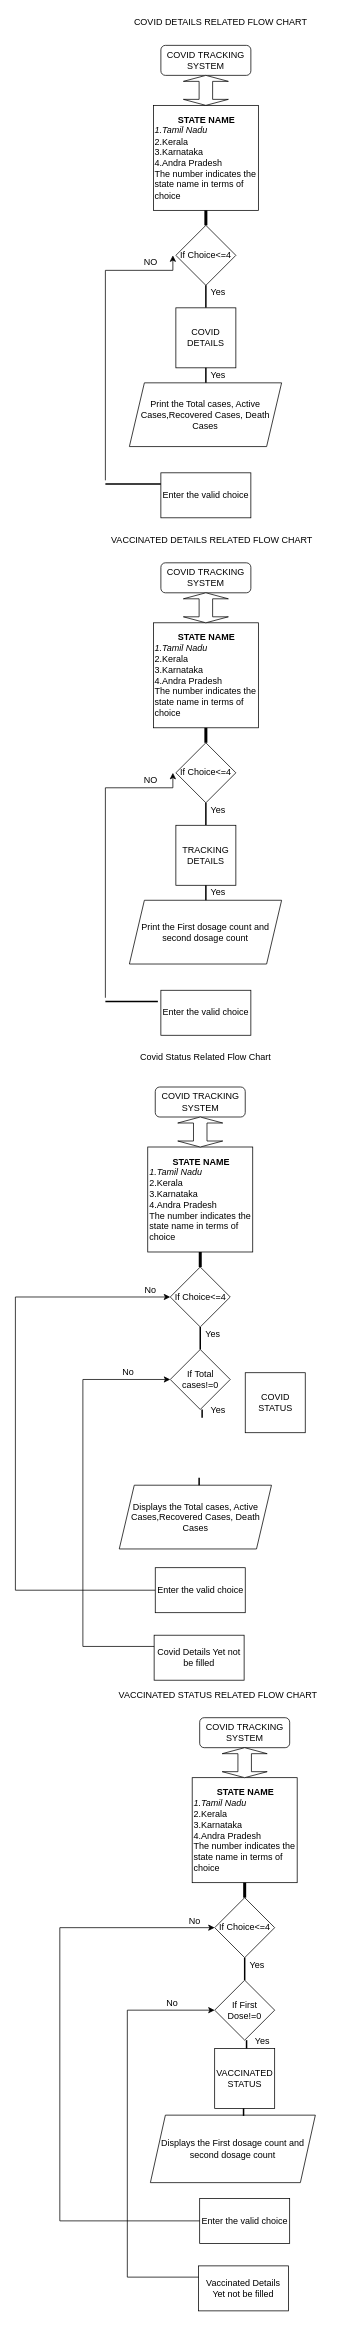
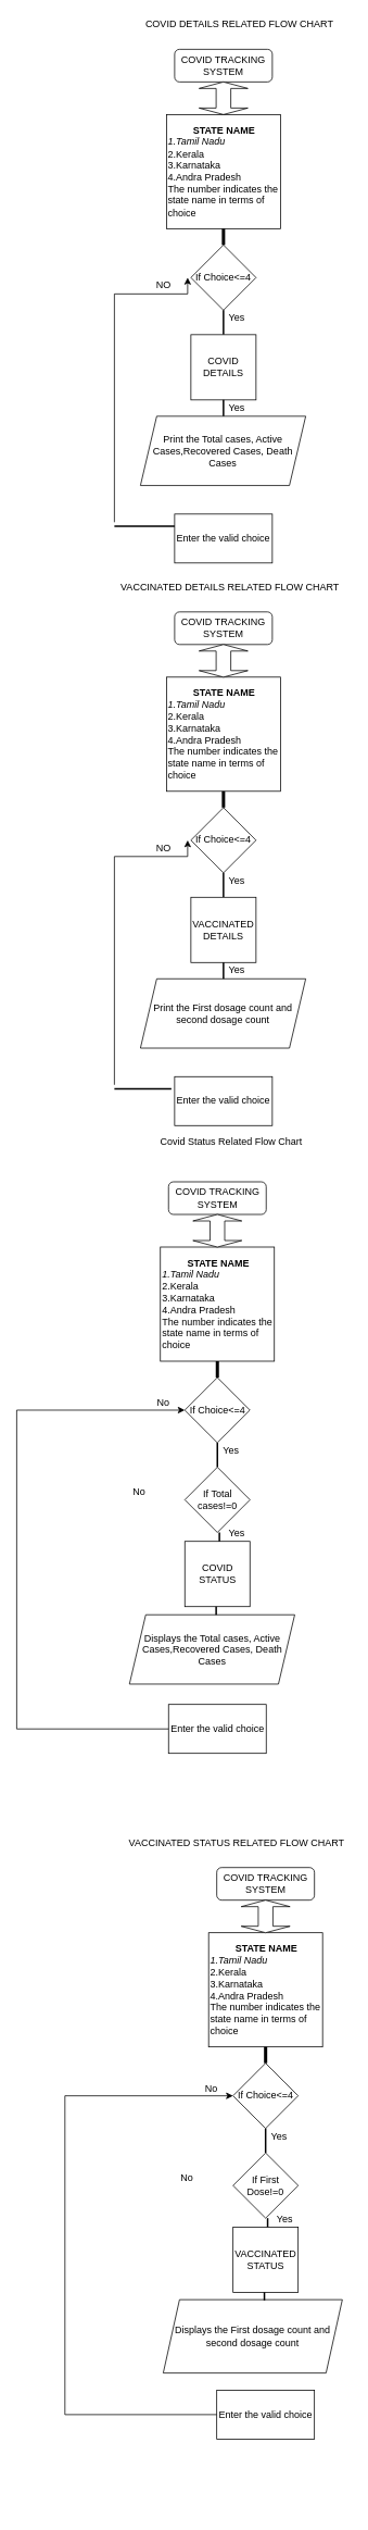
  <mxCell id="0" />
  <mxCell id="1" parent="0" />
  <mxCell id="2" value="COVID TRACKING SYSTEM" style="rounded=1;whiteSpace=wrap;html=1;fontSize=12;glass=0;strokeWidth=1;shadow=0;" parent="1" vertex="1"><mxGeometry x="214" y="60" width="120" height="40" as="geometry" /></mxCell>
  <mxCell id="3" value="&lt;div style=&quot;text-align: center&quot;&gt;&lt;b&gt;STATE NAME&lt;/b&gt;&lt;/div&gt;&lt;i&gt;1.Tamil Nadu&lt;br&gt;&lt;/i&gt;2.Kerala&lt;br&gt;3.Karnataka&lt;br&gt;4.Andra Pradesh&lt;br&gt;The number indicates the state name in terms of choice" style="whiteSpace=wrap;html=1;aspect=fixed;fontSize=12;align=left;" parent="1" vertex="1"><mxGeometry x="204" y="140" width="140" height="140" as="geometry" /></mxCell>
  <mxCell id="4" value="" style="shape=doubleArrow;direction=south;whiteSpace=wrap;html=1;fontSize=12;" parent="1" vertex="1"><mxGeometry x="244" y="100" width="60" height="40" as="geometry" /></mxCell>
  <mxCell id="5" value="If Choice&amp;lt;=4" style="rhombus;whiteSpace=wrap;html=1;fontSize=12;" parent="1" vertex="1"><mxGeometry x="234" y="300" width="80" height="80" as="geometry" /></mxCell>
  <mxCell id="6" value="" style="line;strokeWidth=4;direction=south;html=1;perimeter=backbonePerimeter;points=[];outlineConnect=0;fontSize=12;" parent="1" vertex="1"><mxGeometry x="269" y="280" width="10" height="20" as="geometry" /></mxCell>
  <mxCell id="7" value="" style="line;strokeWidth=2;direction=south;html=1;fontSize=12;" parent="1" vertex="1"><mxGeometry x="269" y="380" width="10" height="30" as="geometry" /></mxCell>
  <mxCell id="8" value="COVID DETAILS" style="whiteSpace=wrap;html=1;aspect=fixed;fontSize=12;" parent="1" vertex="1"><mxGeometry x="234" y="410" width="80" height="80" as="geometry" /></mxCell>
  <mxCell id="9" value="Yes" style="text;html=1;align=center;verticalAlign=middle;resizable=0;points=[];autosize=1;strokeColor=none;fillColor=none;fontSize=12;" parent="1" vertex="1"><mxGeometry x="270" y="380" width="40" height="20" as="geometry" /></mxCell>
  <mxCell id="10" value="Print the Total cases, Active Cases,Recovered Cases, Death Cases" style="shape=parallelogram;perimeter=parallelogramPerimeter;whiteSpace=wrap;html=1;fixedSize=1;fontSize=12;align=center;" parent="1" vertex="1"><mxGeometry x="172" y="510" width="203" height="85" as="geometry" /></mxCell>
  <mxCell id="11" value="" style="line;strokeWidth=2;direction=south;html=1;fontSize=12;" parent="1" vertex="1"><mxGeometry x="269" y="490" width="10" height="20" as="geometry" /></mxCell>
  <mxCell id="12" value="Yes" style="text;html=1;align=center;verticalAlign=middle;resizable=0;points=[];autosize=1;strokeColor=none;fillColor=none;fontSize=12;" parent="1" vertex="1"><mxGeometry x="270" y="490" width="40" height="20" as="geometry" /></mxCell>
  <mxCell id="13" value="Enter the valid choice" style="rounded=0;whiteSpace=wrap;html=1;fontSize=12;" parent="1" vertex="1"><mxGeometry x="214" y="630" width="120" height="60" as="geometry" /></mxCell>
  <mxCell id="14" value="" style="edgeStyle=elbowEdgeStyle;elbow=vertical;endArrow=classic;html=1;rounded=0;fontSize=12;" parent="1" edge="1"><mxGeometry width="50" height="50" relative="1" as="geometry"><mxPoint x="140" y="640" as="sourcePoint" /><mxPoint x="230" y="340" as="targetPoint" /><Array as="points"><mxPoint x="100" y="360" /></Array></mxGeometry></mxCell>
  <mxCell id="15" value="" style="line;strokeWidth=2;html=1;fontSize=12;" parent="1" vertex="1"><mxGeometry x="140" y="480" width="74" height="330" as="geometry" /></mxCell>
  <mxCell id="16" value="NO" style="text;html=1;align=center;verticalAlign=middle;resizable=0;points=[];autosize=1;strokeColor=none;fillColor=none;fontSize=12;" parent="1" vertex="1"><mxGeometry x="185" y="340" width="30" height="20" as="geometry" /></mxCell>
  <mxCell id="17" value="COVID TRACKING SYSTEM" style="rounded=1;whiteSpace=wrap;html=1;fontSize=12;glass=0;strokeWidth=1;shadow=0;" parent="1" vertex="1"><mxGeometry x="214" y="750" width="120" height="40" as="geometry" /></mxCell>
  <mxCell id="18" value="&lt;div style=&quot;text-align: center&quot;&gt;&lt;b&gt;STATE NAME&lt;/b&gt;&lt;/div&gt;&lt;i&gt;1.Tamil Nadu&lt;br&gt;&lt;/i&gt;2.Kerala&lt;br&gt;3.Karnataka&lt;br&gt;4.Andra Pradesh&lt;br&gt;The number indicates the state name in terms of choice" style="whiteSpace=wrap;html=1;aspect=fixed;fontSize=12;align=left;" parent="1" vertex="1"><mxGeometry x="204" y="830" width="140" height="140" as="geometry" /></mxCell>
  <mxCell id="19" value="" style="shape=doubleArrow;direction=south;whiteSpace=wrap;html=1;fontSize=12;" parent="1" vertex="1"><mxGeometry x="244" y="790" width="60" height="40" as="geometry" /></mxCell>
  <mxCell id="20" value="If Choice&amp;lt;=4" style="rhombus;whiteSpace=wrap;html=1;fontSize=12;" parent="1" vertex="1"><mxGeometry x="234" y="990" width="80" height="80" as="geometry" /></mxCell>
  <mxCell id="21" value="" style="line;strokeWidth=4;direction=south;html=1;perimeter=backbonePerimeter;points=[];outlineConnect=0;fontSize=12;" parent="1" vertex="1"><mxGeometry x="269" y="970" width="10" height="20" as="geometry" /></mxCell>
  <mxCell id="22" value="" style="line;strokeWidth=2;direction=south;html=1;fontSize=12;" parent="1" vertex="1"><mxGeometry x="269" y="1070" width="10" height="30" as="geometry" /></mxCell>
- <mxCell id="23" value="TRACKING DETAILS" style="whiteSpace=wrap;html=1;aspect=fixed;fontSize=12;" parent="1" vertex="1"><mxGeometry x="234" y="1100" width="80" height="80" as="geometry" /></mxCell>
+ <mxCell id="23" value="VACCINATED DETAILS" style="whiteSpace=wrap;html=1;aspect=fixed;fontSize=12;" parent="1" vertex="1"><mxGeometry x="234" y="1100" width="80" height="80" as="geometry" /></mxCell>
  <mxCell id="24" value="Yes" style="text;html=1;align=center;verticalAlign=middle;resizable=0;points=[];autosize=1;strokeColor=none;fillColor=none;fontSize=12;" parent="1" vertex="1"><mxGeometry x="270" y="1070" width="40" height="20" as="geometry" /></mxCell>
  <mxCell id="25" value="Print the First dosage count and second dosage count" style="shape=parallelogram;perimeter=parallelogramPerimeter;whiteSpace=wrap;html=1;fixedSize=1;fontSize=12;align=center;" parent="1" vertex="1"><mxGeometry x="172" y="1200" width="203" height="85" as="geometry" /></mxCell>
  <mxCell id="26" value="" style="line;strokeWidth=2;direction=south;html=1;fontSize=12;" parent="1" vertex="1"><mxGeometry x="269" y="1180" width="10" height="20" as="geometry" /></mxCell>
  <mxCell id="27" value="Yes" style="text;html=1;align=center;verticalAlign=middle;resizable=0;points=[];autosize=1;strokeColor=none;fillColor=none;fontSize=12;" parent="1" vertex="1"><mxGeometry x="270" y="1180" width="40" height="20" as="geometry" /></mxCell>
  <mxCell id="28" value="Enter the valid choice" style="rounded=0;whiteSpace=wrap;html=1;fontSize=12;" parent="1" vertex="1"><mxGeometry x="214" y="1320" width="120" height="60" as="geometry" /></mxCell>
  <mxCell id="29" value="" style="edgeStyle=elbowEdgeStyle;elbow=vertical;endArrow=classic;html=1;rounded=0;fontSize=12;" parent="1" edge="1"><mxGeometry width="50" height="50" relative="1" as="geometry"><mxPoint x="140" y="1330" as="sourcePoint" /><mxPoint x="230" y="1030" as="targetPoint" /><Array as="points"><mxPoint x="100" y="1050" /></Array></mxGeometry></mxCell>
  <mxCell id="30" value="NO" style="text;html=1;align=center;verticalAlign=middle;resizable=0;points=[];autosize=1;strokeColor=none;fillColor=none;fontSize=12;" parent="1" vertex="1"><mxGeometry x="185" y="1030" width="30" height="20" as="geometry" /></mxCell>
  <mxCell id="31" value="&amp;nbsp; &amp;nbsp; &amp;nbsp; &amp;nbsp; &amp;nbsp; &amp;nbsp; &amp;nbsp; &amp;nbsp; &amp;nbsp; &amp;nbsp; &amp;nbsp; &amp;nbsp; &amp;nbsp; COVID DETAILS RELATED FLOW CHART" style="text;html=1;align=center;verticalAlign=middle;resizable=0;points=[];autosize=1;strokeColor=none;fillColor=none;fontSize=12;" parent="1" vertex="1"><mxGeometry x="85" y="20" width="330" height="20" as="geometry" /></mxCell>
  <mxCell id="32" value="&amp;nbsp; &amp;nbsp; &amp;nbsp; &amp;nbsp; &amp;nbsp; &amp;nbsp; &amp;nbsp;VACCINATED DETAILS RELATED FLOW CHART" style="text;html=1;align=center;verticalAlign=middle;resizable=0;points=[];autosize=1;strokeColor=none;fillColor=none;fontSize=12;" parent="1" vertex="1"><mxGeometry x="95" y="710" width="330" height="20" as="geometry" /></mxCell>
  <mxCell id="33" value="" style="line;strokeWidth=2;html=1;fontSize=12;" parent="1" vertex="1"><mxGeometry x="140" y="1330" width="70" height="10" as="geometry" /></mxCell>
  <mxCell id="34" value="COVID TRACKING SYSTEM" style="rounded=1;whiteSpace=wrap;html=1;fontSize=12;glass=0;strokeWidth=1;shadow=0;" parent="1" vertex="1"><mxGeometry x="206.5" y="1449" width="120" height="40" as="geometry" /></mxCell>
  <mxCell id="35" value="&lt;div style=&quot;text-align: center&quot;&gt;&lt;b&gt;STATE NAME&lt;/b&gt;&lt;/div&gt;&lt;i&gt;1.Tamil Nadu&lt;br&gt;&lt;/i&gt;2.Kerala&lt;br&gt;3.Karnataka&lt;br&gt;4.Andra Pradesh&lt;br&gt;The number indicates the state name in terms of choice" style="whiteSpace=wrap;html=1;aspect=fixed;fontSize=12;align=left;" parent="1" vertex="1"><mxGeometry x="196.5" y="1529" width="140" height="140" as="geometry" /></mxCell>
  <mxCell id="36" value="" style="shape=doubleArrow;direction=south;whiteSpace=wrap;html=1;fontSize=12;" parent="1" vertex="1"><mxGeometry x="236.5" y="1489" width="60" height="40" as="geometry" /></mxCell>
  <mxCell id="37" value="If Choice&amp;lt;=4" style="rhombus;whiteSpace=wrap;html=1;fontSize=12;" parent="1" vertex="1"><mxGeometry x="226.5" y="1689" width="80" height="80" as="geometry" /></mxCell>
  <mxCell id="38" value="" style="line;strokeWidth=4;direction=south;html=1;perimeter=backbonePerimeter;points=[];outlineConnect=0;fontSize=12;" parent="1" vertex="1"><mxGeometry x="261.5" y="1669" width="10" height="20" as="geometry" /></mxCell>
  <mxCell id="39" value="" style="line;strokeWidth=2;direction=south;html=1;fontSize=12;" parent="1" vertex="1"><mxGeometry x="261.5" y="1769" width="10" height="30" as="geometry" /></mxCell>
- <mxCell id="40" value="COVID STATUS" style="whiteSpace=wrap;html=1;aspect=fixed;fontSize=12;" parent="1" vertex="1"><mxGeometry x="326.5" y="1830" width="80" height="80" as="geometry" /></mxCell>
+ <mxCell id="40" value="COVID STATUS" style="whiteSpace=wrap;html=1;aspect=fixed;fontSize=12;" parent="1" vertex="1"><mxGeometry x="226.5" y="1890" width="80" height="80" as="geometry" /></mxCell>
  <mxCell id="41" value="Yes" style="text;html=1;align=center;verticalAlign=middle;resizable=0;points=[];autosize=1;strokeColor=none;fillColor=none;fontSize=12;" parent="1" vertex="1"><mxGeometry x="262.5" y="1769" width="40" height="20" as="geometry" /></mxCell>
  <mxCell id="42" value="Displays the Total cases, Active Cases,Recovered Cases, Death Cases" style="shape=parallelogram;perimeter=parallelogramPerimeter;whiteSpace=wrap;html=1;fixedSize=1;fontSize=12;align=center;" parent="1" vertex="1"><mxGeometry x="158.5" y="1980" width="203" height="85" as="geometry" /></mxCell>
  <mxCell id="43" value="Enter the valid choice" style="rounded=0;whiteSpace=wrap;html=1;fontSize=12;" parent="1" vertex="1"><mxGeometry x="206.5" y="2090" width="120" height="60" as="geometry" /></mxCell>
- <mxCell id="44" value="&amp;nbsp; &amp;nbsp; &amp;nbsp; &amp;nbsp; &amp;nbsp; &amp;nbsp; &amp;nbsp; Covid Status Related Flow Chart" style="text;html=1;align=center;verticalAlign=middle;resizable=0;points=[];autosize=1;strokeColor=none;fillColor=none;fontSize=12;" parent="1" vertex="1"><mxGeometry x="130" y="1400" width="240" height="20" as="geometry" /></mxCell>
+ <mxCell id="44" value="&amp;nbsp; &amp;nbsp; &amp;nbsp; &amp;nbsp; &amp;nbsp; &amp;nbsp; &amp;nbsp; Covid Status Related Flow Chart" style="text;html=1;align=center;verticalAlign=middle;resizable=0;points=[];autosize=1;strokeColor=none;fillColor=none;fontSize=12;" parent="1" vertex="1"><mxGeometry x="140" y="1390" width="240" height="20" as="geometry" /></mxCell>
  <mxCell id="45" value="If Total cases!=0" style="rhombus;whiteSpace=wrap;html=1;fontSize=12;" parent="1" vertex="1"><mxGeometry x="226.5" y="1799" width="80" height="80" as="geometry" /></mxCell>
  <mxCell id="46" value="" style="line;strokeWidth=2;direction=south;html=1;fontSize=12;" parent="1" vertex="1"><mxGeometry x="260" y="1970" width="10" height="10" as="geometry" /></mxCell>
  <mxCell id="47" value="" style="line;strokeWidth=2;direction=south;html=1;fontSize=12;" parent="1" vertex="1"><mxGeometry x="264" y="1879" width="10" height="11" as="geometry" /></mxCell>
  <mxCell id="48" value="Yes" style="text;html=1;align=center;verticalAlign=middle;resizable=0;points=[];autosize=1;strokeColor=none;fillColor=none;fontSize=12;" parent="1" vertex="1"><mxGeometry x="270" y="1870" width="40" height="20" as="geometry" /></mxCell>
- <mxCell id="49" value="Covid Details Yet not be filled" style="rounded=0;whiteSpace=wrap;html=1;fontSize=12;" parent="1" vertex="1"><mxGeometry x="205" y="2180" width="120" height="60" as="geometry" /></mxCell>
- <mxCell id="50" value="" style="edgeStyle=elbowEdgeStyle;elbow=horizontal;endArrow=classic;html=1;rounded=0;fontSize=12;entryX=0;entryY=0.5;entryDx=0;entryDy=0;exitX=0;exitY=0.25;exitDx=0;exitDy=0;" parent="1" source="49" target="45" edge="1"><mxGeometry width="50" height="50" relative="1" as="geometry"><mxPoint x="240" y="2040" as="sourcePoint" /><mxPoint x="290" y="1990" as="targetPoint" /><Array as="points"><mxPoint x="110" y="2020" /></Array></mxGeometry></mxCell>
  <mxCell id="51" value="No" style="text;html=1;align=center;verticalAlign=middle;resizable=0;points=[];autosize=1;strokeColor=none;fillColor=none;fontSize=12;" parent="1" vertex="1"><mxGeometry x="155" y="1820" width="30" height="20" as="geometry" /></mxCell>
  <mxCell id="52" value="" style="edgeStyle=elbowEdgeStyle;elbow=horizontal;endArrow=classic;html=1;rounded=0;fontSize=12;entryX=0;entryY=0.5;entryDx=0;entryDy=0;exitX=0;exitY=0.5;exitDx=0;exitDy=0;" parent="1" source="43" target="37" edge="1"><mxGeometry width="50" height="50" relative="1" as="geometry"><mxPoint x="240" y="1920" as="sourcePoint" /><mxPoint x="290" y="1870" as="targetPoint" /><Array as="points"><mxPoint x="20" y="1880" /></Array></mxGeometry></mxCell>
  <mxCell id="53" value="No" style="text;html=1;align=center;verticalAlign=middle;resizable=0;points=[];autosize=1;strokeColor=none;fillColor=none;fontSize=12;" parent="1" vertex="1"><mxGeometry x="185" y="1710" width="30" height="20" as="geometry" /></mxCell>
  <mxCell id="54" value="COVID TRACKING SYSTEM" style="rounded=1;whiteSpace=wrap;html=1;fontSize=12;glass=0;strokeWidth=1;shadow=0;" parent="1" vertex="1"><mxGeometry x="265.75" y="2290" width="120" height="40" as="geometry" /></mxCell>
  <mxCell id="55" value="&lt;div style=&quot;text-align: center&quot;&gt;&lt;b&gt;STATE NAME&lt;/b&gt;&lt;/div&gt;&lt;i&gt;1.Tamil Nadu&lt;br&gt;&lt;/i&gt;2.Kerala&lt;br&gt;3.Karnataka&lt;br&gt;4.Andra Pradesh&lt;br&gt;The number indicates the state name in terms of choice" style="whiteSpace=wrap;html=1;aspect=fixed;fontSize=12;align=left;" parent="1" vertex="1"><mxGeometry x="255.75" y="2370" width="140" height="140" as="geometry" /></mxCell>
  <mxCell id="56" value="" style="shape=doubleArrow;direction=south;whiteSpace=wrap;html=1;fontSize=12;" parent="1" vertex="1"><mxGeometry x="295.75" y="2330" width="60" height="40" as="geometry" /></mxCell>
  <mxCell id="57" value="If Choice&amp;lt;=4" style="rhombus;whiteSpace=wrap;html=1;fontSize=12;" parent="1" vertex="1"><mxGeometry x="285.75" y="2530" width="80" height="80" as="geometry" /></mxCell>
  <mxCell id="58" value="" style="line;strokeWidth=4;direction=south;html=1;perimeter=backbonePerimeter;points=[];outlineConnect=0;fontSize=12;" parent="1" vertex="1"><mxGeometry x="320.75" y="2510" width="10" height="20" as="geometry" /></mxCell>
  <mxCell id="59" value="" style="line;strokeWidth=2;direction=south;html=1;fontSize=12;" parent="1" vertex="1"><mxGeometry x="320.75" y="2610" width="10" height="30" as="geometry" /></mxCell>
  <mxCell id="60" value="VACCINATED STATUS" style="whiteSpace=wrap;html=1;aspect=fixed;fontSize=12;" parent="1" vertex="1"><mxGeometry x="285.75" y="2731" width="80" height="80" as="geometry" /></mxCell>
  <mxCell id="61" value="Yes" style="text;html=1;align=center;verticalAlign=middle;resizable=0;points=[];autosize=1;strokeColor=none;fillColor=none;fontSize=12;" parent="1" vertex="1"><mxGeometry x="321.75" y="2610" width="40" height="20" as="geometry" /></mxCell>
  <mxCell id="62" value="Displays the First dosage count and second dosage count" style="shape=parallelogram;perimeter=parallelogramPerimeter;whiteSpace=wrap;html=1;fixedSize=1;fontSize=12;align=center;" parent="1" vertex="1"><mxGeometry x="200" y="2820" width="220" height="90" as="geometry" /></mxCell>
  <mxCell id="63" value="Enter the valid choice" style="rounded=0;whiteSpace=wrap;html=1;fontSize=12;" parent="1" vertex="1"><mxGeometry x="265.75" y="2931" width="120" height="60" as="geometry" /></mxCell>
  <mxCell id="64" value="If First Dose!=0" style="rhombus;whiteSpace=wrap;html=1;fontSize=12;" parent="1" vertex="1"><mxGeometry x="285.75" y="2640" width="80" height="80" as="geometry" /></mxCell>
  <mxCell id="65" value="" style="line;strokeWidth=2;direction=south;html=1;fontSize=12;" parent="1" vertex="1"><mxGeometry x="319.25" y="2811" width="10" height="10" as="geometry" /></mxCell>
  <mxCell id="66" value="" style="line;strokeWidth=2;direction=south;html=1;fontSize=12;" parent="1" vertex="1"><mxGeometry x="323.25" y="2720" width="10" height="11" as="geometry" /></mxCell>
  <mxCell id="67" value="Yes" style="text;html=1;align=center;verticalAlign=middle;resizable=0;points=[];autosize=1;strokeColor=none;fillColor=none;fontSize=12;" parent="1" vertex="1"><mxGeometry x="329.25" y="2711" width="40" height="20" as="geometry" /></mxCell>
- <mxCell id="68" value="Vaccinated Details Yet not be filled" style="rounded=0;whiteSpace=wrap;html=1;fontSize=12;" parent="1" vertex="1"><mxGeometry x="264.25" y="3021" width="120" height="60" as="geometry" /></mxCell>
- <mxCell id="69" value="" style="edgeStyle=elbowEdgeStyle;elbow=horizontal;endArrow=classic;html=1;rounded=0;fontSize=12;entryX=0;entryY=0.5;entryDx=0;entryDy=0;exitX=0;exitY=0.25;exitDx=0;exitDy=0;" parent="1" source="68" target="64" edge="1"><mxGeometry width="50" height="50" relative="1" as="geometry"><mxPoint x="299.25" y="2881" as="sourcePoint" /><mxPoint x="349.25" y="2831" as="targetPoint" /><Array as="points"><mxPoint x="169.25" y="2861" /></Array></mxGeometry></mxCell>
  <mxCell id="70" value="No" style="text;html=1;align=center;verticalAlign=middle;resizable=0;points=[];autosize=1;strokeColor=none;fillColor=none;fontSize=12;" parent="1" vertex="1"><mxGeometry x="214.25" y="2661" width="30" height="20" as="geometry" /></mxCell>
  <mxCell id="71" value="" style="edgeStyle=elbowEdgeStyle;elbow=horizontal;endArrow=classic;html=1;rounded=0;fontSize=12;entryX=0;entryY=0.5;entryDx=0;entryDy=0;exitX=0;exitY=0.5;exitDx=0;exitDy=0;" parent="1" source="63" target="57" edge="1"><mxGeometry width="50" height="50" relative="1" as="geometry"><mxPoint x="299.25" y="2761" as="sourcePoint" /><mxPoint x="349.25" y="2711" as="targetPoint" /><Array as="points"><mxPoint x="79.25" y="2721" /></Array></mxGeometry></mxCell>
  <mxCell id="72" value="No" style="text;html=1;align=center;verticalAlign=middle;resizable=0;points=[];autosize=1;strokeColor=none;fillColor=none;fontSize=12;" parent="1" vertex="1"><mxGeometry x="244.25" y="2551" width="30" height="20" as="geometry" /></mxCell>
  <mxCell id="73" value="VACCINATED STATUS RELATED FLOW CHART" style="text;html=1;align=center;verticalAlign=middle;resizable=0;points=[];autosize=1;strokeColor=none;fillColor=none;fontSize=12;" parent="1" vertex="1"><mxGeometry x="150" y="2250" width="280" height="20" as="geometry" /></mxCell>
